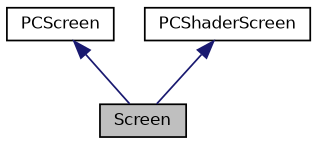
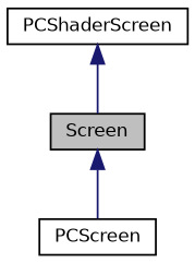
  digraph {
    node [color=black fillcolor=white fontname=Helvetica fontsize=10 shape=record style=filled]
    edge [color=midnightblue dir=back fontname=Helvetica fontsize=10 labelfontname=Helvetica labelfontsize=10 style=solid]
    n1 [fillcolor=grey75 fontcolor=black height=0.2 label=Screen width=0.4]
    n2 [height=0.2 label=PCScreen width=0.4]
    n3 [height=0.2 label=PCShaderScreen width=0.4]
-   n2 -> n1
+   n1 -> n2
    n3 -> n1
  }
